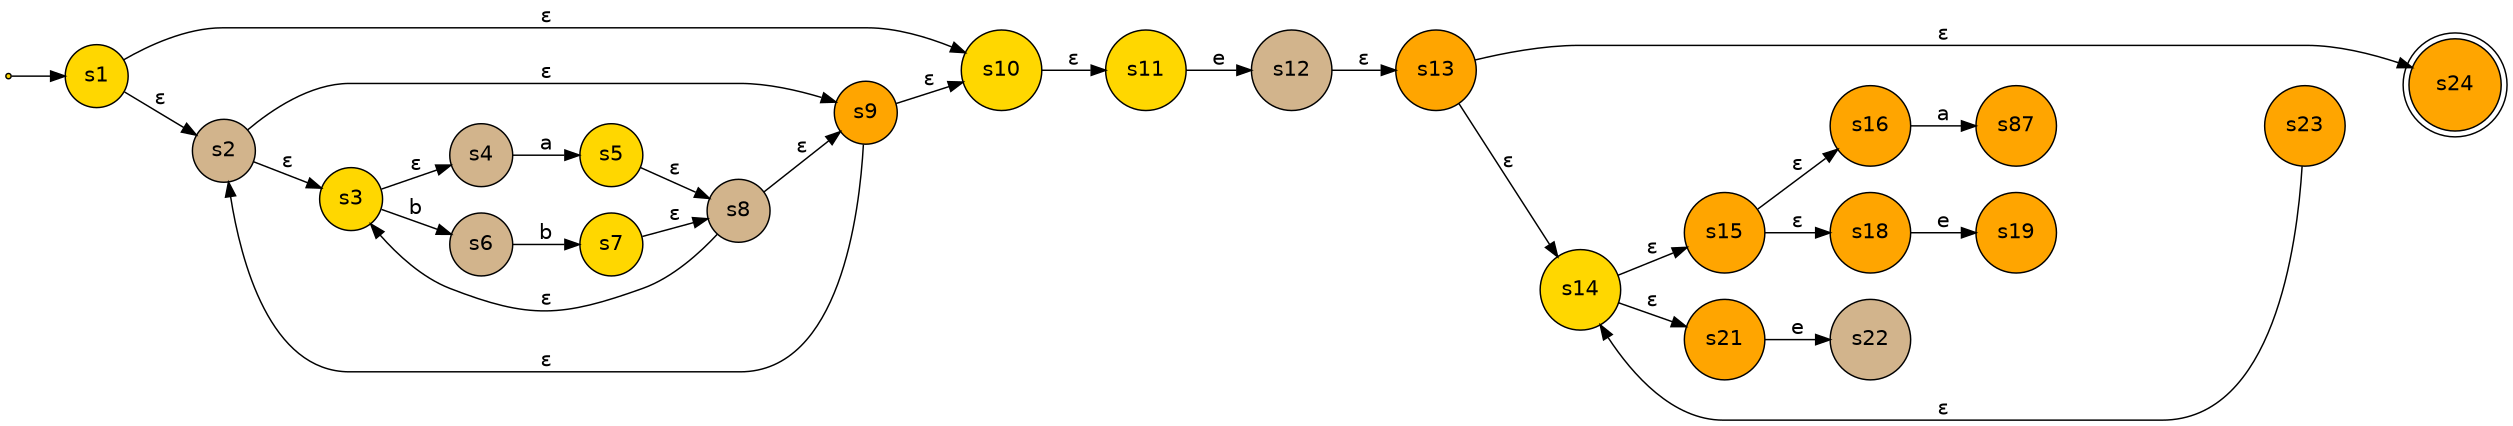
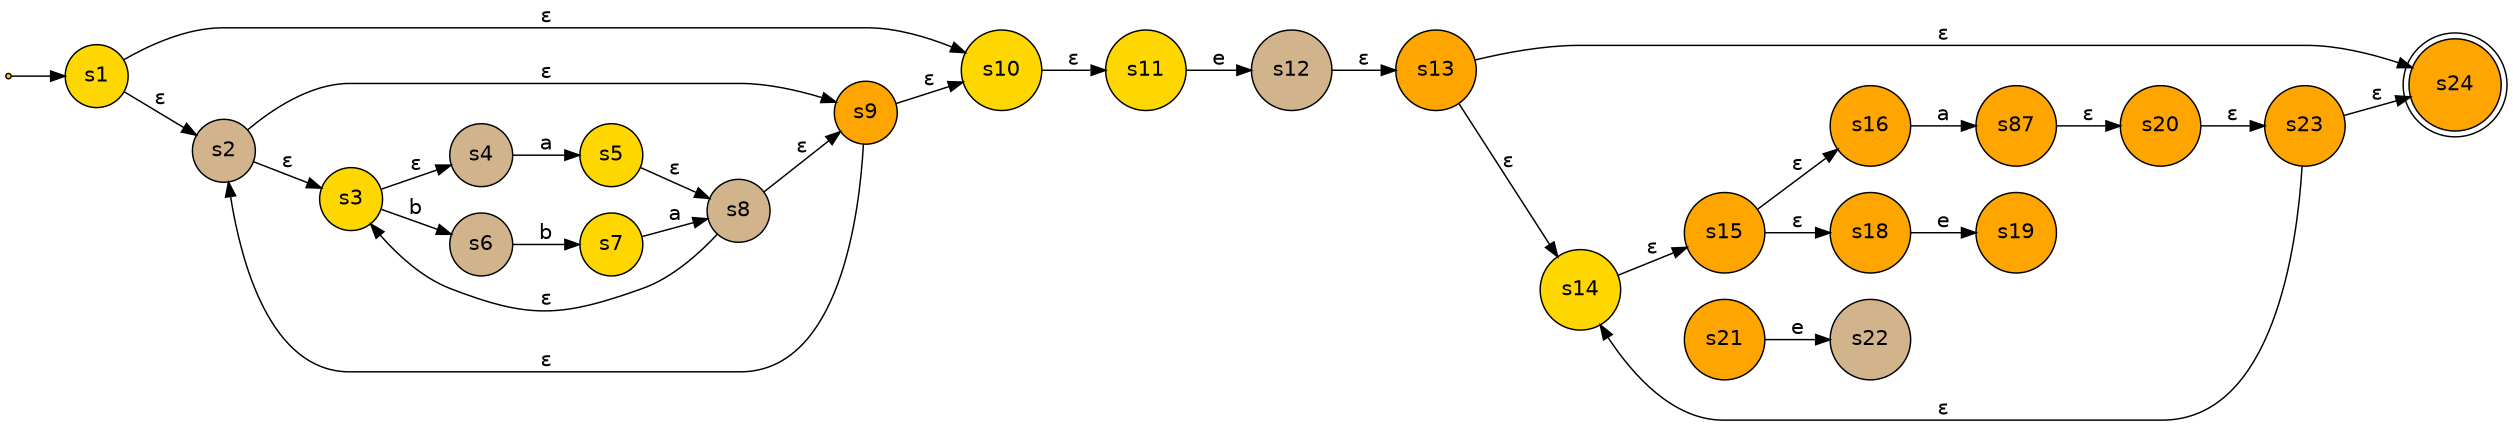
  digraph {
    fontname="DejaVu Sans"
    rankdir=LR
    node [fillcolor=orange fontname="DejaVu Sans" shape=circle style=filled]
    edge [fontname="DejaVu Sans"]
    s24 [shape=doublecircle]
    s12 [fillcolor=tan]
    s13
    s14 [fillcolor=gold]
    s15
    s21
    s10 [fillcolor=gold]
    s11 [fillcolor=gold]
    s1 [fillcolor=gold]
    s2 [fillcolor=tan]
    s9
    s3 [fillcolor=gold]
    s4 [fillcolor=tan]
    s6 [fillcolor=tan]
    s5 [fillcolor=gold]
    s7 [fillcolor=gold]
    s8 [fillcolor=tan]
    s16
    s18
    s22 [fillcolor=tan]
    s23
    n22 [label=s87]
    s19
+   s20
    "" [fillcolor=gold shape=point]
    s12 -> s13 [label="ε"]
    s13 -> s24 [label="ε"]
    s13 -> s14 [label="ε"]
    s14 -> s15 [label="ε"]
-   s14 -> s21 [label="ε"]
    s15 -> s16 [label="ε"]
    s15 -> s18 [label="ε"]
    s21 -> s22 [label=e]
    s10 -> s11 [label="ε"]
    s11 -> s12 [label=e]
    s1 -> s10 [label="ε"]
    s1 -> s2 [label="ε"]
    s2 -> s9 [label="ε"]
    s2 -> s3 [label="ε"]
    s9 -> s10 [label="ε"]
    s9 -> s2 [label="ε"]
    s3 -> s4 [label="ε"]
    s3 -> s6 [label=b]
    s4 -> s5 [label=a]
    s6 -> s7 [label=b]
    s5 -> s8 [label="ε"]
-   s7 -> s8 [label="ε"]
+   s7 -> s8 [label=a]
    s8 -> s9 [label="ε"]
    s8 -> s3 [label="ε"]
    s16 -> n22 [label=a]
    s18 -> s19 [label=e]
+   s23 -> s24 [label="ε"]
    s23 -> s14 [label="ε"]
+   n22 -> s20 [label="ε"]
+   s20 -> s23 [label="ε"]
    "" -> s1
  }
